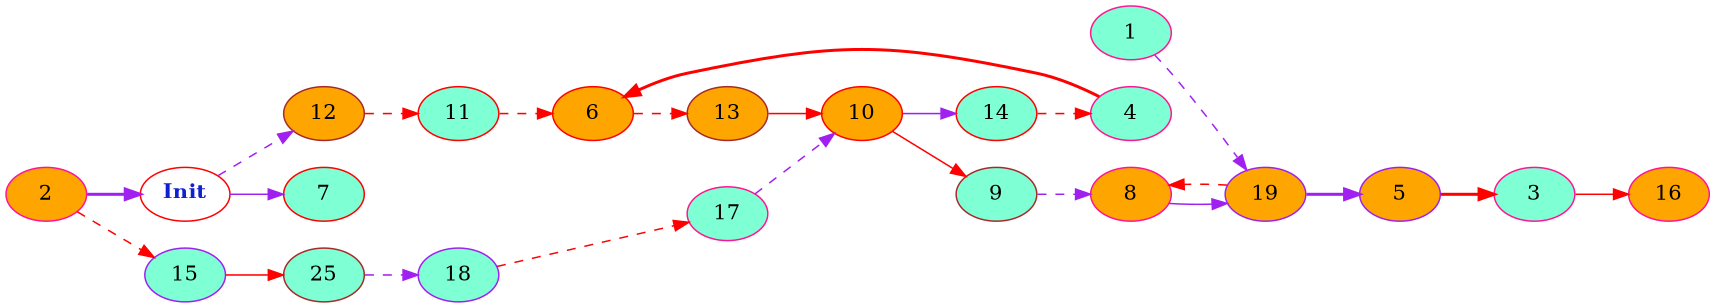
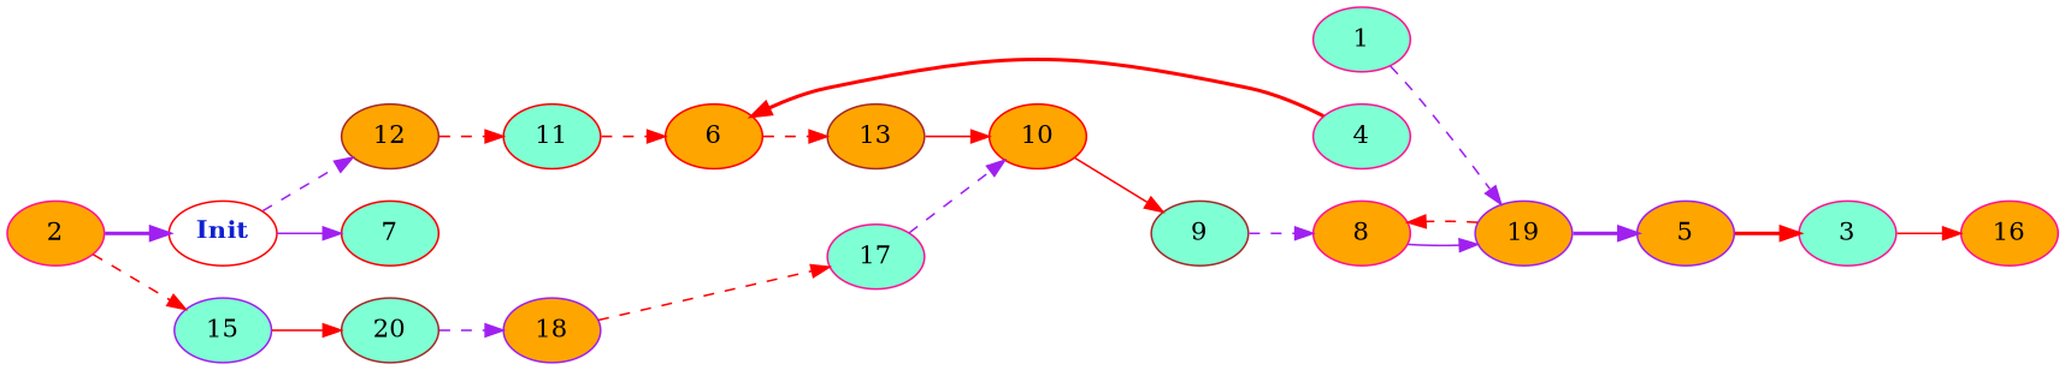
  digraph {
    rankdir=LR
    node [color=deeppink fillcolor=aquamarine style=filled]
    edge [color=red style=dashed weight=1.0]
    n1 [color=red fontcolor="#1020d0" label=<<b>Init</b>> fillcolor="" style=""]
    7 [color=red]
    12 [color=brown fillcolor=orange]
    11 [color=red]
    2 [fillcolor=orange]
    15 [color=purple]
    19 [color=purple fillcolor=orange]
    1
    6 [color=red fillcolor=orange]
-   20 [color=brown label=25]
+   20 [color=brown]
    5 [color=purple fillcolor=orange]
    8 [fillcolor=orange]
    13 [color=brown fillcolor=orange]
-   18 [color=purple]
+   18 [color=purple fillcolor=orange]
    3
    16 [fillcolor=orange]
    10 [color=red fillcolor=orange]
-   14 [color=red]
    9 [color=brown]
    4
    17
    n1 -> 7 [color=purple style=solid]
    n1 -> 12 [color=purple]
    12 -> 11 [weight=8.0]
    11 -> 6 [weight=9.0]
    2 -> n1 [color=purple style=bold weight=2.0]
    2 -> 15
    15 -> 20 [style=solid weight=8.0]
    19 -> 5 [color=purple style=bold]
    19 -> 8
    1 -> 19 [color=purple weight=3.0]
    6 -> 13 [weight=9.0]
    20 -> 18 [color=purple weight=6.0]
    5 -> 3 [style=bold]
    8 -> 19 [color=purple style=solid weight=6.0]
    13 -> 10 [style=solid]
    18 -> 17
    3 -> 16 [style=solid weight=6.0]
-   10 -> 14 [color=purple style=solid weight=7.0]
    10 -> 9 [style=solid weight=3.0]
-   14 -> 4 [weight=8.0]
    9 -> 8 [color=purple weight=2.0]
    4 -> 6 [style=bold weight=7.0]
    17 -> 10 [color=purple]
  }
